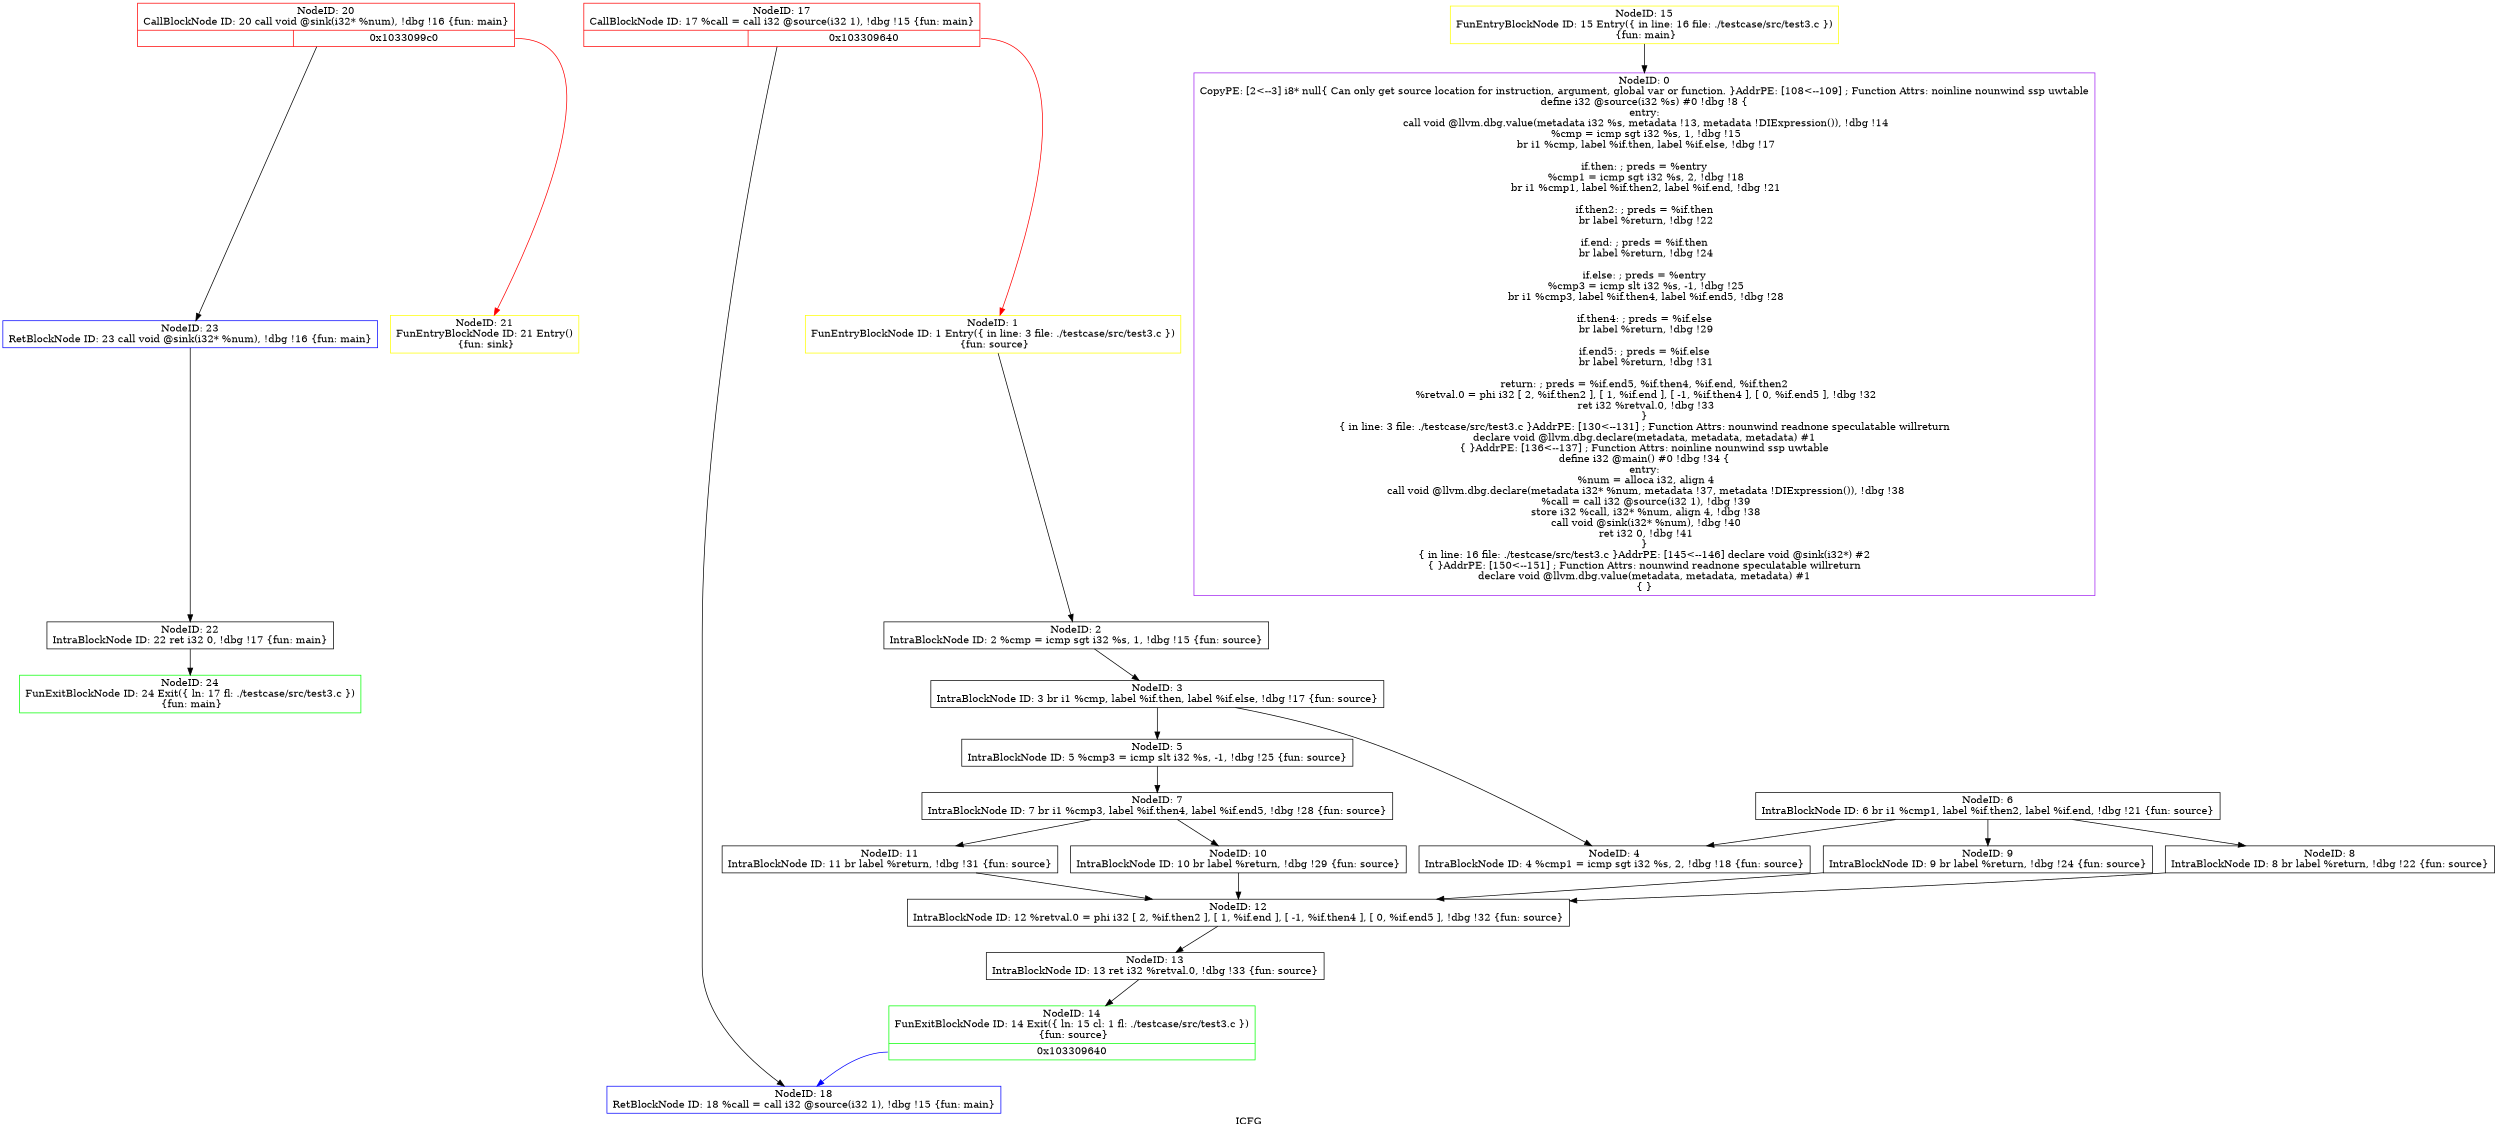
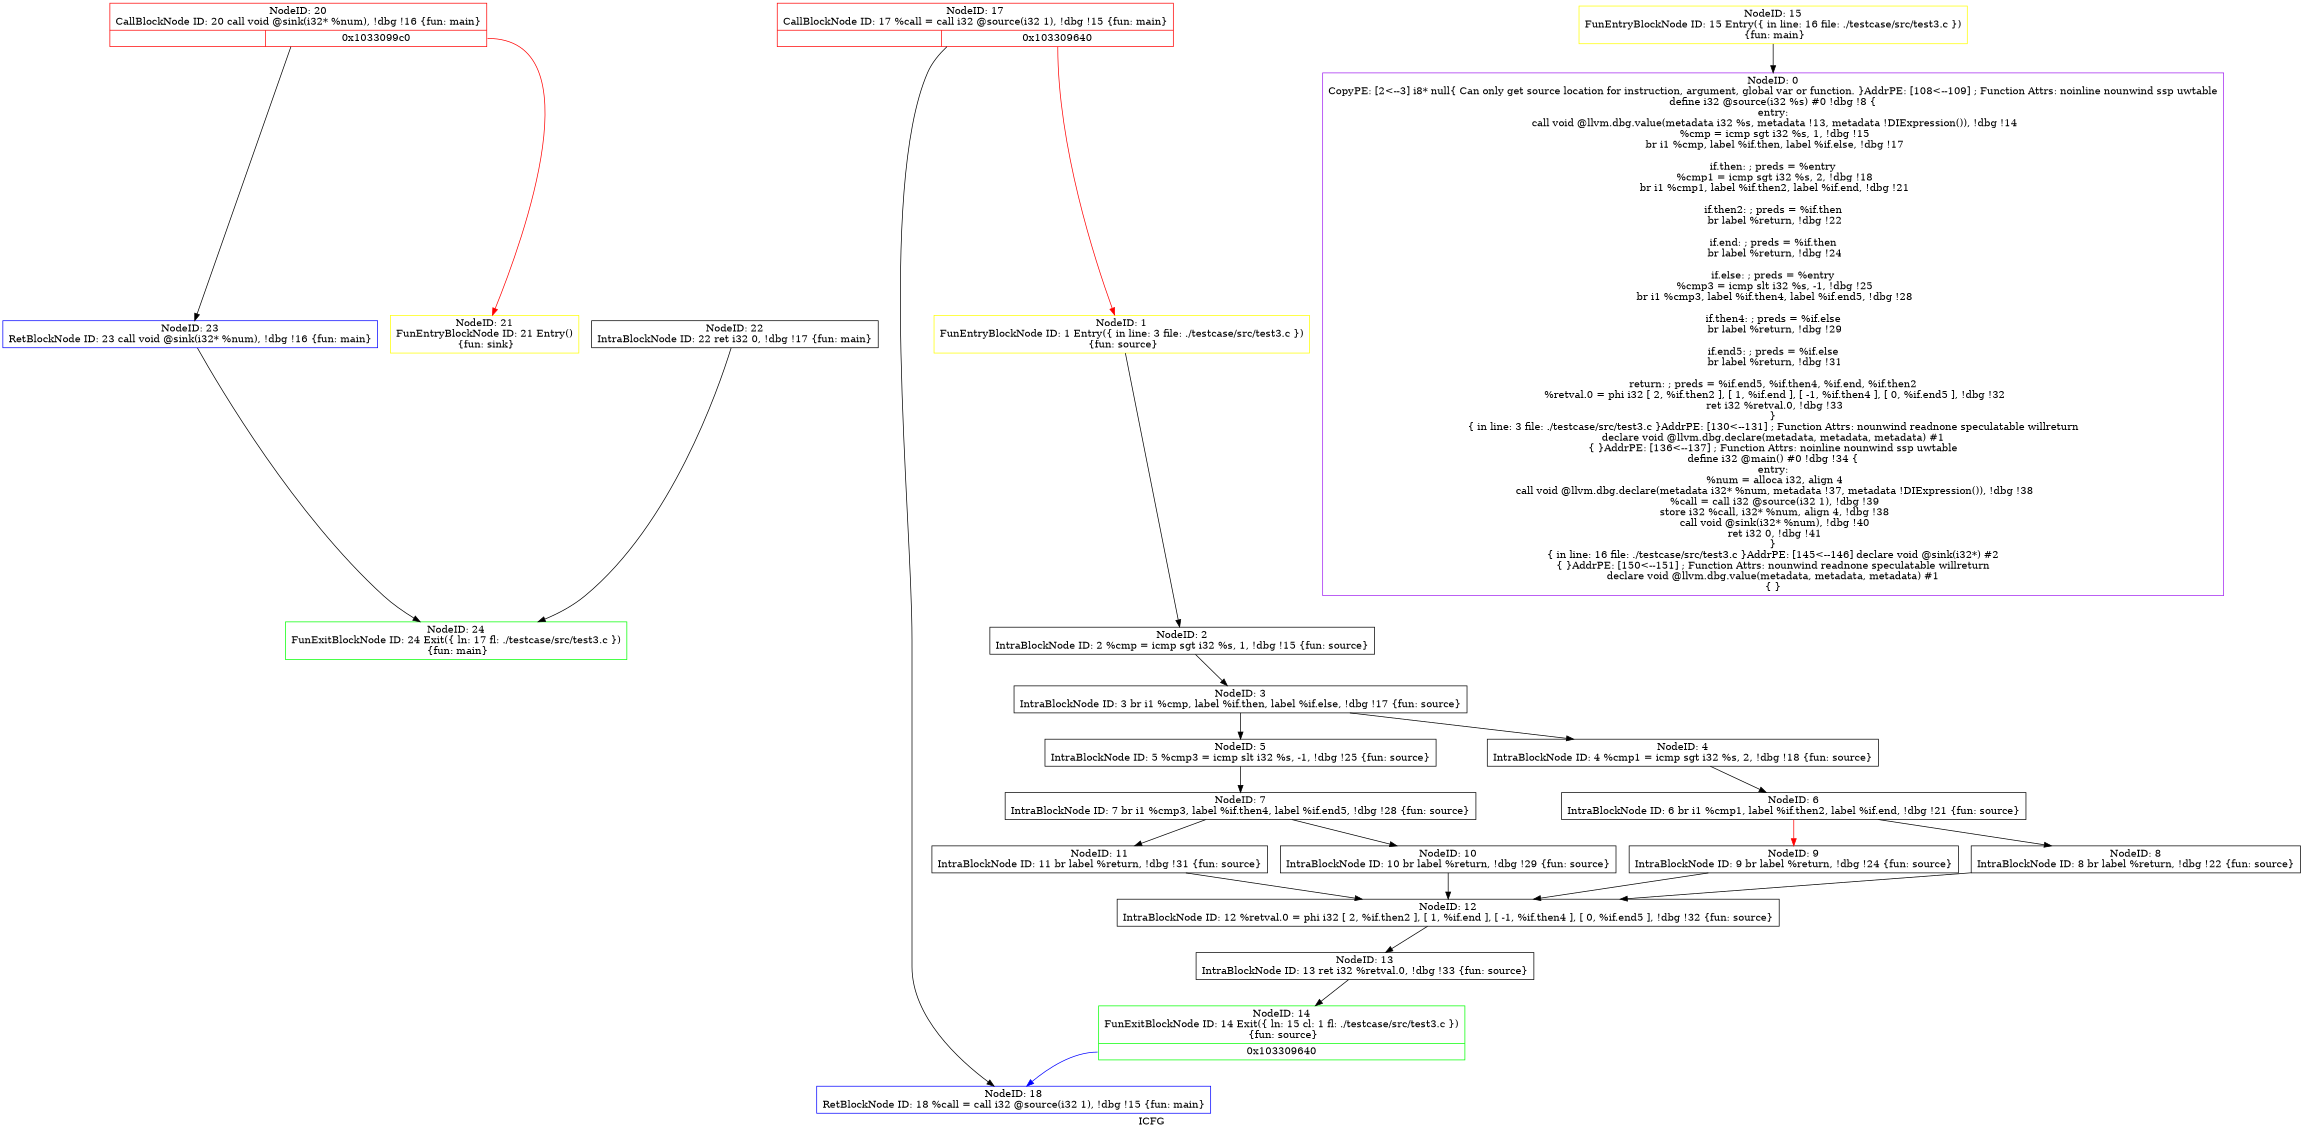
  digraph {
    label=ICFG
    node [color=black shape=record]
    edge [style=solid]
    n1 [color=green label="{NodeID: 24\nFunExitBlockNode ID: 24 Exit(\{ ln: 17 fl: ./testcase/src/test3.c \})\n \{fun: main\}}"]
    n2 [color=blue label="{NodeID: 23\nRetBlockNode ID: 23   call void @sink(i32* %num), !dbg !16 \{fun: main\}}"]
    n3 [label="{NodeID: 22\nIntraBlockNode ID: 22   ret i32 0, !dbg !17 \{fun: main\}}"]
    n4 [color=yellow label="{NodeID: 21\nFunEntryBlockNode ID: 21 Entry()\n \{fun: sink\}}"]
    n5 [color=red label="{NodeID: 20\nCallBlockNode ID: 20   call void @sink(i32* %num), !dbg !16 \{fun: main\}|{|<s1>0x1033099c0}}"]
    n6 [color=blue label="{NodeID: 18\nRetBlockNode ID: 18   %call = call i32 @source(i32 1), !dbg !15 \{fun: main\}}"]
    n7 [color=red label="{NodeID: 17\nCallBlockNode ID: 17   %call = call i32 @source(i32 1), !dbg !15 \{fun: main\}|{|<s1>0x103309640}}"]
    n8 [color=yellow label="{NodeID: 1\nFunEntryBlockNode ID: 1 Entry(\{ in line: 3 file: ./testcase/src/test3.c \})\n \{fun: source\}}"]
    n9 [label="{NodeID: 2\nIntraBlockNode ID: 2   %cmp = icmp sgt i32 %s, 1, !dbg !15 \{fun: source\}}"]
    n10 [label="{NodeID: 3\nIntraBlockNode ID: 3   br i1 %cmp, label %if.then, label %if.else, !dbg !17 \{fun: source\}}"]
    n11 [color=yellow label="{NodeID: 15\nFunEntryBlockNode ID: 15 Entry(\{ in line: 16 file: ./testcase/src/test3.c \})\n \{fun: main\}}"]
    n12 [color=purple label="{NodeID: 0\nCopyPE: [2\<--3]  i8* null\{ Can only get source location for instruction, argument, global var or function. \}AddrPE: [108\<--109]  ; Function Attrs: noinline nounwind ssp uwtable\ndefine i32 @source(i32 %s) #0 !dbg !8 \{\nentry:\n  call void @llvm.dbg.value(metadata i32 %s, metadata !13, metadata !DIExpression()), !dbg !14\n  %cmp = icmp sgt i32 %s, 1, !dbg !15\n  br i1 %cmp, label %if.then, label %if.else, !dbg !17\n\nif.then:                                          ; preds = %entry\n  %cmp1 = icmp sgt i32 %s, 2, !dbg !18\n  br i1 %cmp1, label %if.then2, label %if.end, !dbg !21\n\nif.then2:                                         ; preds = %if.then\n  br label %return, !dbg !22\n\nif.end:                                           ; preds = %if.then\n  br label %return, !dbg !24\n\nif.else:                                          ; preds = %entry\n  %cmp3 = icmp slt i32 %s, -1, !dbg !25\n  br i1 %cmp3, label %if.then4, label %if.end5, !dbg !28\n\nif.then4:                                         ; preds = %if.else\n  br label %return, !dbg !29\n\nif.end5:                                          ; preds = %if.else\n  br label %return, !dbg !31\n\nreturn:                                           ; preds = %if.end5, %if.then4, %if.end, %if.then2\n  %retval.0 = phi i32 [ 2, %if.then2 ], [ 1, %if.end ], [ -1, %if.then4 ], [ 0, %if.end5 ], !dbg !32\n  ret i32 %retval.0, !dbg !33\n\}\n\{ in line: 3 file: ./testcase/src/test3.c \}AddrPE: [130\<--131]  ; Function Attrs: nounwind readnone speculatable willreturn\ndeclare void @llvm.dbg.declare(metadata, metadata, metadata) #1\n\{  \}AddrPE: [136\<--137]  ; Function Attrs: noinline nounwind ssp uwtable\ndefine i32 @main() #0 !dbg !34 \{\nentry:\n  %num = alloca i32, align 4\n  call void @llvm.dbg.declare(metadata i32* %num, metadata !37, metadata !DIExpression()), !dbg !38\n  %call = call i32 @source(i32 1), !dbg !39\n  store i32 %call, i32* %num, align 4, !dbg !38\n  call void @sink(i32* %num), !dbg !40\n  ret i32 0, !dbg !41\n\}\n\{ in line: 16 file: ./testcase/src/test3.c \}AddrPE: [145\<--146]  declare void @sink(i32*) #2\n\{  \}AddrPE: [150\<--151]  ; Function Attrs: nounwind readnone speculatable willreturn\ndeclare void @llvm.dbg.value(metadata, metadata, metadata) #1\n\{  \}}"]
    n13 [color=green label="{NodeID: 14\nFunExitBlockNode ID: 14 Exit(\{ ln: 15  cl: 1  fl: ./testcase/src/test3.c \})\n \{fun: source\}|{<s0>0x103309640}}"]
    n14 [label="{NodeID: 13\nIntraBlockNode ID: 13   ret i32 %retval.0, !dbg !33 \{fun: source\}}"]
    n15 [label="{NodeID: 12\nIntraBlockNode ID: 12   %retval.0 = phi i32 [ 2, %if.then2 ], [ 1, %if.end ], [ -1, %if.then4 ], [ 0, %if.end5 ], !dbg !32 \{fun: source\}}"]
    n16 [label="{NodeID: 11\nIntraBlockNode ID: 11   br label %return, !dbg !31 \{fun: source\}}"]
    n17 [label="{NodeID: 10\nIntraBlockNode ID: 10   br label %return, !dbg !29 \{fun: source\}}"]
    n18 [label="{NodeID: 9\nIntraBlockNode ID: 9   br label %return, !dbg !24 \{fun: source\}}"]
    n19 [label="{NodeID: 8\nIntraBlockNode ID: 8   br label %return, !dbg !22 \{fun: source\}}"]
    n20 [label="{NodeID: 7\nIntraBlockNode ID: 7   br i1 %cmp3, label %if.then4, label %if.end5, !dbg !28 \{fun: source\}}"]
    n21 [label="{NodeID: 6\nIntraBlockNode ID: 6   br i1 %cmp1, label %if.then2, label %if.end, !dbg !21 \{fun: source\}}"]
    n22 [label="{NodeID: 5\nIntraBlockNode ID: 5   %cmp3 = icmp slt i32 %s, -1, !dbg !25 \{fun: source\}}"]
    n23 [label="{NodeID: 4\nIntraBlockNode ID: 4   %cmp1 = icmp sgt i32 %s, 2, !dbg !18 \{fun: source\}}"]
-   n2 -> n3
+   n2 -> n1
    n3 -> n1
    n5 -> n2
    n5 -> n4 [color=red tailport=s1]
    n7 -> n6
    n7 -> n8 [color=red tailport=s1]
    n8 -> n9
    n9 -> n10
    n10 -> n22
    n10 -> n23
    n11 -> n12
    n13 -> n6 [color=blue tailport=s0]
    n14 -> n13
    n15 -> n14
    n16 -> n15
    n17 -> n15
    n18 -> n15
    n19 -> n15
    n20 -> n16
    n20 -> n17
-   n21 -> n18
+   n21 -> n18 [color=red]
    n21 -> n19
    n22 -> n20
-   n21 -> n23
+   n23 -> n21
  }
